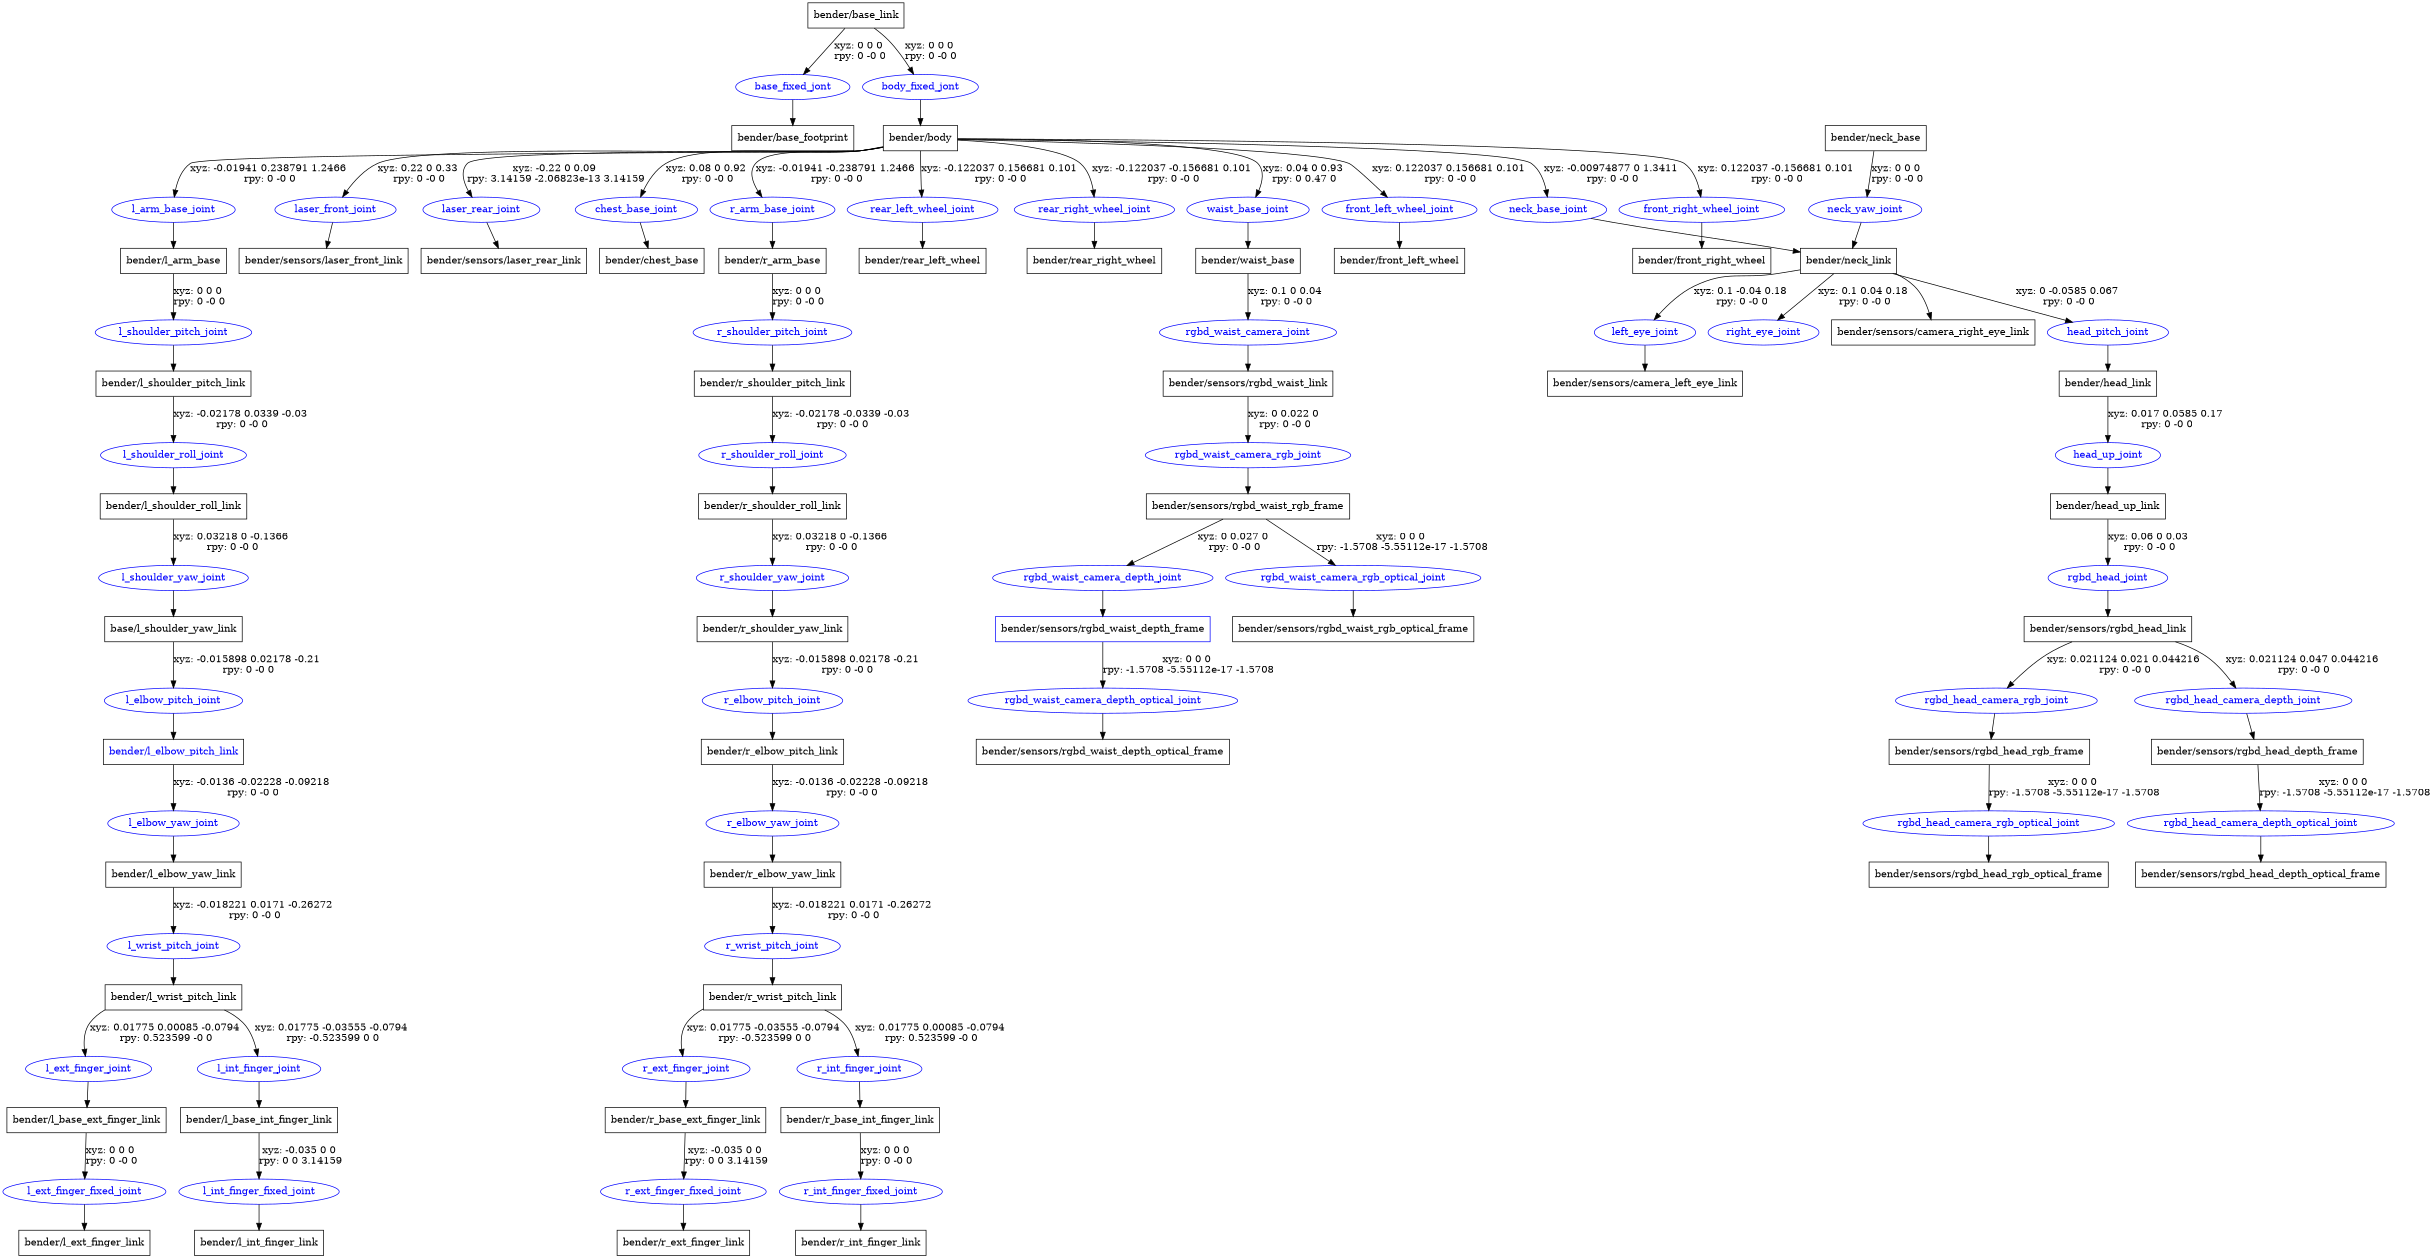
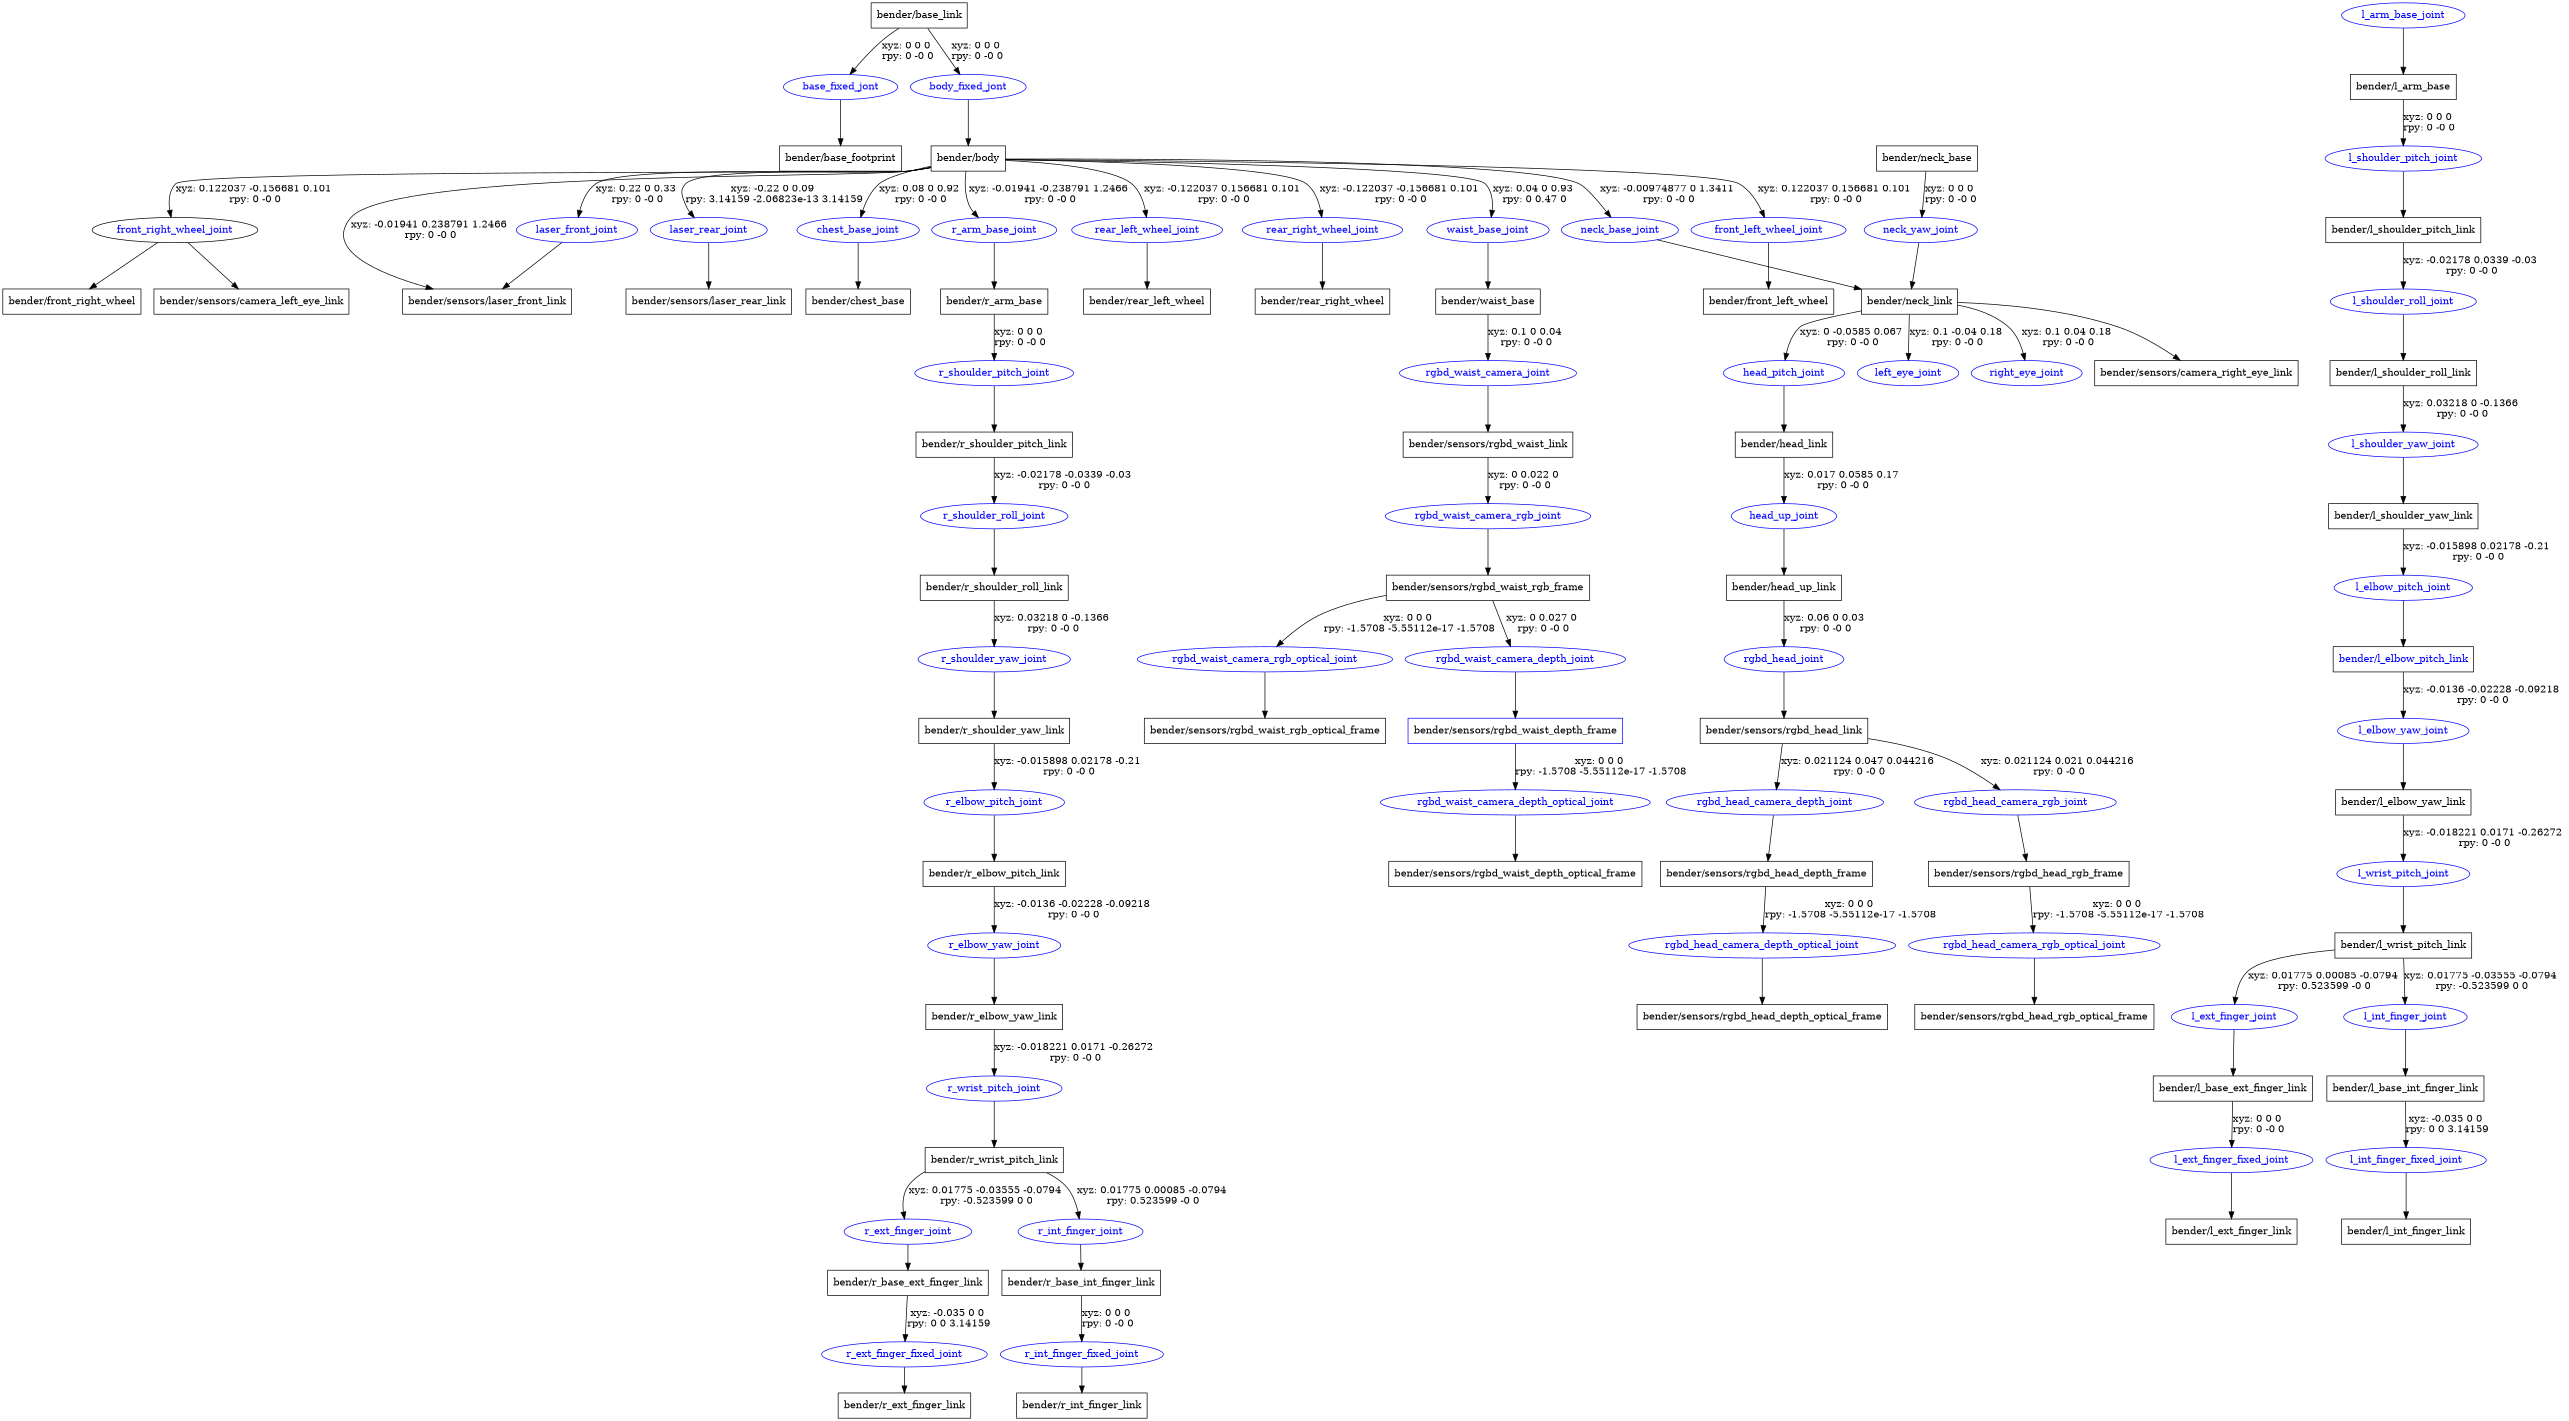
  digraph {
    node [shape=box color=blue fontcolor=blue]
    n1 [label="bender/base_link" color="" fontcolor=""]
    base_fixed_jont [shape=ellipse]
    body_fixed_jont [shape=ellipse]
    n4 [label="bender/base_footprint" color="" fontcolor=""]
    n5 [label="bender/body" color="" fontcolor=""]
    chest_base_joint [shape=ellipse]
    front_left_wheel_joint [shape=ellipse]
-   front_right_wheel_joint [shape=ellipse]
+   front_right_wheel_joint [color=black shape=ellipse]
    l_arm_base_joint [shape=ellipse]
    laser_front_joint [shape=ellipse]
    laser_rear_joint [shape=ellipse]
    neck_base_joint [shape=ellipse]
    r_arm_base_joint [shape=ellipse]
    rear_left_wheel_joint [shape=ellipse]
    rear_right_wheel_joint [shape=ellipse]
    waist_base_joint [shape=ellipse]
    n17 [label="bender/chest_base" color="" fontcolor=""]
    n18 [label="bender/front_left_wheel" color="" fontcolor=""]
    n19 [label="bender/front_right_wheel" color="" fontcolor=""]
    n20 [label="bender/l_arm_base" color="" fontcolor=""]
    n21 [label="bender/sensors/laser_front_link" color="" fontcolor=""]
    n22 [label="bender/sensors/laser_rear_link" color="" fontcolor=""]
    n23 [label="bender/neck_link" color="" fontcolor=""]
    n24 [label="bender/r_arm_base" color="" fontcolor=""]
    n25 [label="bender/rear_left_wheel" color="" fontcolor=""]
    n26 [label="bender/rear_right_wheel" color="" fontcolor=""]
    n27 [label="bender/waist_base" color="" fontcolor=""]
    l_shoulder_pitch_joint [shape=ellipse]
    n29 [label="bender/l_shoulder_pitch_link" color="" fontcolor=""]
    l_shoulder_roll_joint [shape=ellipse]
    n31 [label="bender/l_shoulder_roll_link" color="" fontcolor=""]
    l_shoulder_yaw_joint [shape=ellipse]
-   n33 [label="base/l_shoulder_yaw_link" color="" fontcolor=""]
+   n33 [label="bender/l_shoulder_yaw_link" color="" fontcolor=""]
    l_elbow_pitch_joint [shape=ellipse]
    n35 [label="bender/l_elbow_pitch_link" color=""]
    l_elbow_yaw_joint [shape=ellipse]
    n37 [label="bender/l_elbow_yaw_link" color="" fontcolor=""]
    l_wrist_pitch_joint [shape=ellipse]
    n39 [label="bender/l_wrist_pitch_link" color="" fontcolor=""]
    l_ext_finger_joint [shape=ellipse]
    l_int_finger_joint [shape=ellipse]
    n42 [label="bender/l_base_ext_finger_link" color="" fontcolor=""]
    n43 [label="bender/l_base_int_finger_link" color="" fontcolor=""]
    l_ext_finger_fixed_joint [shape=ellipse]
    n45 [label="bender/l_ext_finger_link" color="" fontcolor=""]
    l_int_finger_fixed_joint [shape=ellipse]
    n47 [label="bender/l_int_finger_link" color="" fontcolor=""]
    n48 [label="bender/neck_base" color="" fontcolor=""]
    neck_yaw_joint [shape=ellipse]
    head_pitch_joint [shape=ellipse]
    left_eye_joint [shape=ellipse]
    right_eye_joint [shape=ellipse]
    n53 [label="bender/sensors/camera_right_eye_link" color="" fontcolor=""]
    n54 [label="bender/head_link" color="" fontcolor=""]
    n55 [label="bender/sensors/camera_left_eye_link" color="" fontcolor=""]
    head_up_joint [shape=ellipse]
    n57 [label="bender/head_up_link" color="" fontcolor=""]
    rgbd_head_joint [shape=ellipse]
    n59 [label="bender/sensors/rgbd_head_link" color="" fontcolor=""]
    rgbd_head_camera_depth_joint [shape=ellipse]
    rgbd_head_camera_rgb_joint [shape=ellipse]
    n62 [label="bender/sensors/rgbd_head_depth_frame" color="" fontcolor=""]
    n63 [label="bender/sensors/rgbd_head_rgb_frame" color="" fontcolor=""]
    rgbd_head_camera_depth_optical_joint [shape=ellipse]
    n65 [label="bender/sensors/rgbd_head_depth_optical_frame" color="" fontcolor=""]
    rgbd_head_camera_rgb_optical_joint [shape=ellipse]
    n67 [label="bender/sensors/rgbd_head_rgb_optical_frame" color="" fontcolor=""]
    r_shoulder_pitch_joint [shape=ellipse]
    n69 [label="bender/r_shoulder_pitch_link" color="" fontcolor=""]
    r_shoulder_roll_joint [shape=ellipse]
    n71 [label="bender/r_shoulder_roll_link" color="" fontcolor=""]
    r_shoulder_yaw_joint [shape=ellipse]
    n73 [label="bender/r_shoulder_yaw_link" color="" fontcolor=""]
    r_elbow_pitch_joint [shape=ellipse]
    n75 [label="bender/r_elbow_pitch_link" color="" fontcolor=""]
    r_elbow_yaw_joint [shape=ellipse]
    n77 [label="bender/r_elbow_yaw_link" color="" fontcolor=""]
    r_wrist_pitch_joint [shape=ellipse]
    n79 [label="bender/r_wrist_pitch_link" color="" fontcolor=""]
    r_ext_finger_joint [shape=ellipse]
    r_int_finger_joint [shape=ellipse]
    n82 [label="bender/r_base_ext_finger_link" color="" fontcolor=""]
    n83 [label="bender/r_base_int_finger_link" color="" fontcolor=""]
    r_ext_finger_fixed_joint [shape=ellipse]
    n85 [label="bender/r_ext_finger_link" color="" fontcolor=""]
    r_int_finger_fixed_joint [shape=ellipse]
    n87 [label="bender/r_int_finger_link" color="" fontcolor=""]
    rgbd_waist_camera_joint [shape=ellipse]
    n89 [label="bender/sensors/rgbd_waist_link" color="" fontcolor=""]
    rgbd_waist_camera_rgb_joint [shape=ellipse]
    n91 [label="bender/sensors/rgbd_waist_rgb_frame" color="" fontcolor=""]
    rgbd_waist_camera_depth_joint [shape=ellipse]
    rgbd_waist_camera_rgb_optical_joint [shape=ellipse]
    n94 [label="bender/sensors/rgbd_waist_depth_frame" fontcolor=""]
    n95 [label="bender/sensors/rgbd_waist_rgb_optical_frame" color="" fontcolor=""]
    rgbd_waist_camera_depth_optical_joint [shape=ellipse]
    n97 [label="bender/sensors/rgbd_waist_depth_optical_frame" color="" fontcolor=""]
    n1 -> base_fixed_jont [label="xyz: 0 0 0 \nrpy: 0 -0 0"]
    n1 -> body_fixed_jont [label="xyz: 0 0 0 \nrpy: 0 -0 0"]
    base_fixed_jont -> n4
    body_fixed_jont -> n5
    n5 -> chest_base_joint [label="xyz: 0.08 0 0.92 \nrpy: 0 -0 0"]
    n5 -> front_left_wheel_joint [label="xyz: 0.122037 0.156681 0.101 \nrpy: 0 -0 0"]
    n5 -> front_right_wheel_joint [label="xyz: 0.122037 -0.156681 0.101 \nrpy: 0 -0 0"]
-   n5 -> l_arm_base_joint [label="xyz: -0.01941 0.238791 1.2466 \nrpy: 0 -0 0"]
+   n5 -> n21 [label="xyz: -0.01941 0.238791 1.2466 \nrpy: 0 -0 0"]
    n5 -> laser_front_joint [label="xyz: 0.22 0 0.33 \nrpy: 0 -0 0"]
    n5 -> laser_rear_joint [label="xyz: -0.22 0 0.09 \nrpy: 3.14159 -2.06823e-13 3.14159"]
    n5 -> neck_base_joint [label="xyz: -0.00974877 0 1.3411 \nrpy: 0 -0 0"]
    n5 -> r_arm_base_joint [label="xyz: -0.01941 -0.238791 1.2466 \nrpy: 0 -0 0"]
    n5 -> rear_left_wheel_joint [label="xyz: -0.122037 0.156681 0.101 \nrpy: 0 -0 0"]
    n5 -> rear_right_wheel_joint [label="xyz: -0.122037 -0.156681 0.101 \nrpy: 0 -0 0"]
    n5 -> waist_base_joint [label="xyz: 0.04 0 0.93 \nrpy: 0 0.47 0"]
    chest_base_joint -> n17
    front_left_wheel_joint -> n18
    front_right_wheel_joint -> n19
    l_arm_base_joint -> n20
    laser_front_joint -> n21
    laser_rear_joint -> n22
    neck_base_joint -> n23
    r_arm_base_joint -> n24
    rear_left_wheel_joint -> n25
    rear_right_wheel_joint -> n26
    waist_base_joint -> n27
    n20 -> l_shoulder_pitch_joint [label="xyz: 0 0 0 \nrpy: 0 -0 0"]
    n23 -> head_pitch_joint [label="xyz: 0 -0.0585 0.067 \nrpy: 0 -0 0"]
    n23 -> left_eye_joint [label="xyz: 0.1 -0.04 0.18 \nrpy: 0 -0 0"]
    n23 -> right_eye_joint [label="xyz: 0.1 0.04 0.18 \nrpy: 0 -0 0"]
    n23 -> n53
    n24 -> r_shoulder_pitch_joint [label="xyz: 0 0 0 \nrpy: 0 -0 0"]
    n27 -> rgbd_waist_camera_joint [label="xyz: 0.1 0 0.04 \nrpy: 0 -0 0"]
    l_shoulder_pitch_joint -> n29
    n29 -> l_shoulder_roll_joint [label="xyz: -0.02178 0.0339 -0.03 \nrpy: 0 -0 0"]
    l_shoulder_roll_joint -> n31
    n31 -> l_shoulder_yaw_joint [label="xyz: 0.03218 0 -0.1366 \nrpy: 0 -0 0"]
    l_shoulder_yaw_joint -> n33
    n33 -> l_elbow_pitch_joint [label="xyz: -0.015898 0.02178 -0.21 \nrpy: 0 -0 0"]
    l_elbow_pitch_joint -> n35
    n35 -> l_elbow_yaw_joint [label="xyz: -0.0136 -0.02228 -0.09218 \nrpy: 0 -0 0"]
    l_elbow_yaw_joint -> n37
    n37 -> l_wrist_pitch_joint [label="xyz: -0.018221 0.0171 -0.26272 \nrpy: 0 -0 0"]
    l_wrist_pitch_joint -> n39
    n39 -> l_ext_finger_joint [label="xyz: 0.01775 0.00085 -0.0794 \nrpy: 0.523599 -0 0"]
    n39 -> l_int_finger_joint [label="xyz: 0.01775 -0.03555 -0.0794 \nrpy: -0.523599 0 0"]
    l_ext_finger_joint -> n42
    l_int_finger_joint -> n43
    n42 -> l_ext_finger_fixed_joint [label="xyz: 0 0 0 \nrpy: 0 -0 0"]
    n43 -> l_int_finger_fixed_joint [label="xyz: -0.035 0 0 \nrpy: 0 0 3.14159"]
    l_ext_finger_fixed_joint -> n45
    l_int_finger_fixed_joint -> n47
    n48 -> neck_yaw_joint [label="xyz: 0 0 0 \nrpy: 0 -0 0"]
    neck_yaw_joint -> n23
    head_pitch_joint -> n54
-   left_eye_joint -> n55
+   front_right_wheel_joint -> n55
    n54 -> head_up_joint [label="xyz: 0.017 0.0585 0.17 \nrpy: 0 -0 0"]
    head_up_joint -> n57
    n57 -> rgbd_head_joint [label="xyz: 0.06 0 0.03 \nrpy: 0 -0 0"]
    rgbd_head_joint -> n59
    n59 -> rgbd_head_camera_depth_joint [label="xyz: 0.021124 0.047 0.044216 \nrpy: 0 -0 0"]
    n59 -> rgbd_head_camera_rgb_joint [label="xyz: 0.021124 0.021 0.044216 \nrpy: 0 -0 0"]
    rgbd_head_camera_depth_joint -> n62
    rgbd_head_camera_rgb_joint -> n63
    n62 -> rgbd_head_camera_depth_optical_joint [label="xyz: 0 0 0 \nrpy: -1.5708 -5.55112e-17 -1.5708"]
    n63 -> rgbd_head_camera_rgb_optical_joint [label="xyz: 0 0 0 \nrpy: -1.5708 -5.55112e-17 -1.5708"]
    rgbd_head_camera_depth_optical_joint -> n65
    rgbd_head_camera_rgb_optical_joint -> n67
    r_shoulder_pitch_joint -> n69
    n69 -> r_shoulder_roll_joint [label="xyz: -0.02178 -0.0339 -0.03 \nrpy: 0 -0 0"]
    r_shoulder_roll_joint -> n71
    n71 -> r_shoulder_yaw_joint [label="xyz: 0.03218 0 -0.1366 \nrpy: 0 -0 0"]
    r_shoulder_yaw_joint -> n73
    n73 -> r_elbow_pitch_joint [label="xyz: -0.015898 0.02178 -0.21 \nrpy: 0 -0 0"]
    r_elbow_pitch_joint -> n75
    n75 -> r_elbow_yaw_joint [label="xyz: -0.0136 -0.02228 -0.09218 \nrpy: 0 -0 0"]
    r_elbow_yaw_joint -> n77
    n77 -> r_wrist_pitch_joint [label="xyz: -0.018221 0.0171 -0.26272 \nrpy: 0 -0 0"]
    r_wrist_pitch_joint -> n79
    n79 -> r_ext_finger_joint [label="xyz: 0.01775 -0.03555 -0.0794 \nrpy: -0.523599 0 0"]
    n79 -> r_int_finger_joint [label="xyz: 0.01775 0.00085 -0.0794 \nrpy: 0.523599 -0 0"]
    r_ext_finger_joint -> n82
    r_int_finger_joint -> n83
    n82 -> r_ext_finger_fixed_joint [label="xyz: -0.035 0 0 \nrpy: 0 0 3.14159"]
    n83 -> r_int_finger_fixed_joint [label="xyz: 0 0 0 \nrpy: 0 -0 0"]
    r_ext_finger_fixed_joint -> n85
    r_int_finger_fixed_joint -> n87
    rgbd_waist_camera_joint -> n89
    n89 -> rgbd_waist_camera_rgb_joint [label="xyz: 0 0.022 0 \nrpy: 0 -0 0"]
    rgbd_waist_camera_rgb_joint -> n91
    n91 -> rgbd_waist_camera_depth_joint [label="xyz: 0 0.027 0 \nrpy: 0 -0 0"]
    n91 -> rgbd_waist_camera_rgb_optical_joint [label="xyz: 0 0 0 \nrpy: -1.5708 -5.55112e-17 -1.5708"]
    rgbd_waist_camera_depth_joint -> n94
    rgbd_waist_camera_rgb_optical_joint -> n95
    n94 -> rgbd_waist_camera_depth_optical_joint [label="xyz: 0 0 0 \nrpy: -1.5708 -5.55112e-17 -1.5708"]
    rgbd_waist_camera_depth_optical_joint -> n97
  }
